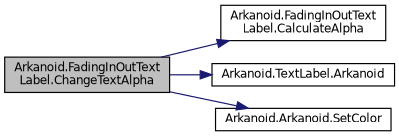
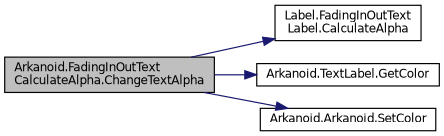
  digraph {
    rankdir=LR
    node [color=black fillcolor=white fontname=Helvetica fontsize=10 shape=record style=filled]
    edge [color=midnightblue fontname=Helvetica fontsize=10 labelfontname=Helvetica labelfontsize=10 style=solid]
-   n1 [fillcolor=grey75 fontcolor=black height=0.2 label="Arkanoid.FadingInOutText\lLabel.ChangeTextAlpha" width=0.4]
-   n2 [height=0.2 label="Arkanoid.FadingInOutText\lLabel.CalculateAlpha" width=0.4]
-   n3 [height=0.2 label="Arkanoid.TextLabel.Arkanoid" width=0.4]
+   n1 [fillcolor=grey75 fontcolor=black height=0.2 label="Arkanoid.FadingInOutText\lCalculateAlpha.ChangeTextAlpha" width=0.4]
+   n2 [height=0.2 label="Label.FadingInOutText\lLabel.CalculateAlpha" width=0.4]
+   n3 [height=0.2 label="Arkanoid.TextLabel.GetColor" width=0.4]
    n4 [height=0.2 label="Arkanoid.Arkanoid.SetColor" width=0.4]
    n1 -> n2
    n1 -> n3
    n1 -> n4
  }
